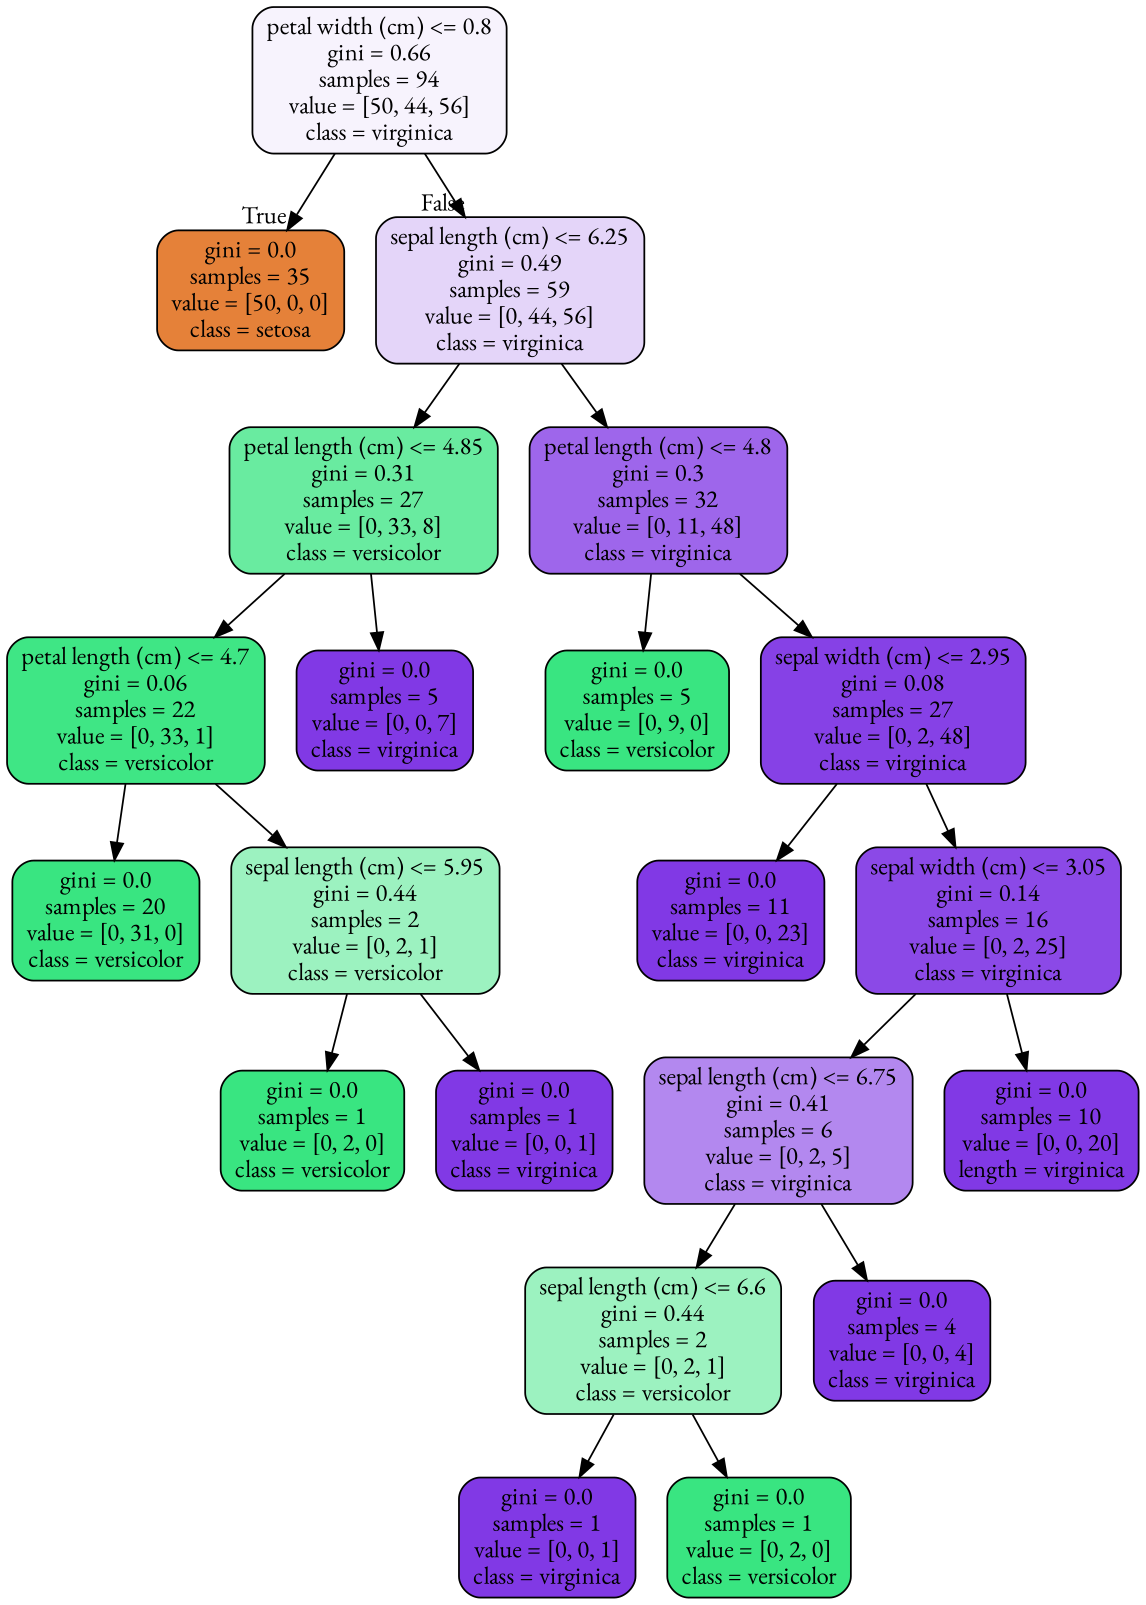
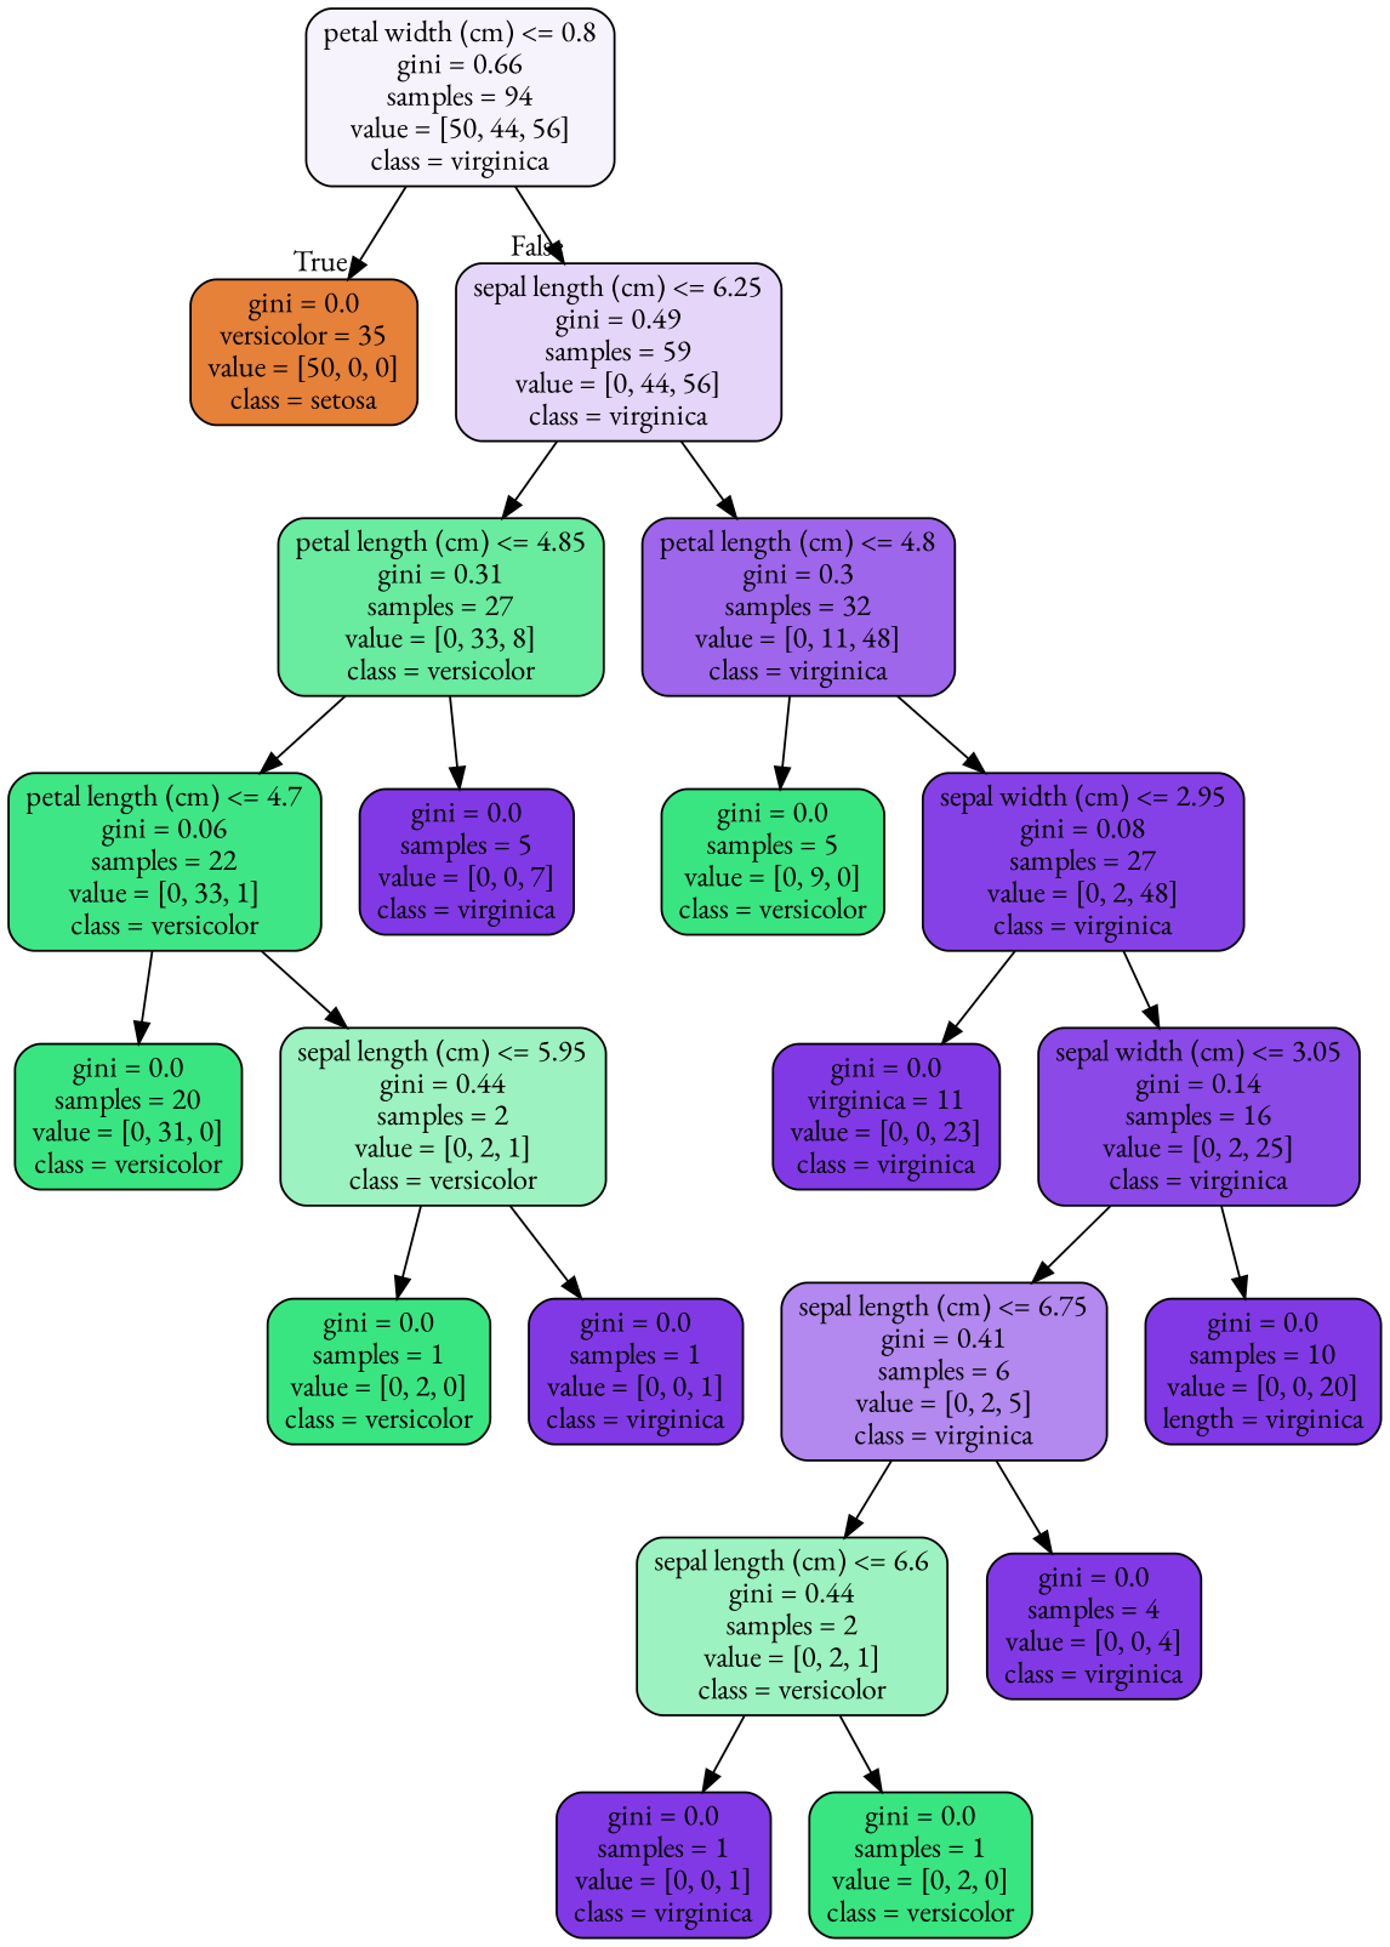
  digraph {
    fontname="EB Garamond"
    node [color=black fillcolor="#8139e5" fontname="EB Garamond" shape=box style="filled, rounded"]
    edge [fontname="EB Garamond"]
    n1 [fillcolor="#f7f3fd" label="petal width (cm) <= 0.8\ngini = 0.66\nsamples = 94\nvalue = [50, 44, 56]\nclass = virginica"]
-   n2 [fillcolor="#e58139" label="gini = 0.0\nsamples = 35\nvalue = [50, 0, 0]\nclass = setosa"]
+   n2 [fillcolor="#e58139" label="gini = 0.0\nversicolor = 35\nvalue = [50, 0, 0]\nclass = setosa"]
    n3 [fillcolor="#e4d5f9" label="sepal length (cm) <= 6.25\ngini = 0.49\nsamples = 59\nvalue = [0, 44, 56]\nclass = virginica"]
    n4 [fillcolor="#69eba0" label="petal length (cm) <= 4.85\ngini = 0.31\nsamples = 27\nvalue = [0, 33, 8]\nclass = versicolor"]
    n5 [fillcolor="#9e66eb" label="petal length (cm) <= 4.8\ngini = 0.3\nsamples = 32\nvalue = [0, 11, 48]\nclass = virginica"]
    n6 [fillcolor="#3fe685" label="petal length (cm) <= 4.7\ngini = 0.06\nsamples = 22\nvalue = [0, 33, 1]\nclass = versicolor"]
    n7 [label="gini = 0.0\nsamples = 5\nvalue = [0, 0, 7]\nclass = virginica"]
    n8 [fillcolor="#39e581" label="gini = 0.0\nsamples = 5\nvalue = [0, 9, 0]\nclass = versicolor"]
    n9 [fillcolor="#8641e6" label="sepal width (cm) <= 2.95\ngini = 0.08\nsamples = 27\nvalue = [0, 2, 48]\nclass = virginica"]
    n10 [fillcolor="#39e581" label="gini = 0.0\nsamples = 20\nvalue = [0, 31, 0]\nclass = versicolor"]
    n11 [fillcolor="#9cf2c0" label="sepal length (cm) <= 5.95\ngini = 0.44\nsamples = 2\nvalue = [0, 2, 1]\nclass = versicolor"]
    n12 [fillcolor="#39e581" label="gini = 0.0\nsamples = 1\nvalue = [0, 2, 0]\nclass = versicolor"]
    n13 [label="gini = 0.0\nsamples = 1\nvalue = [0, 0, 1]\nclass = virginica"]
-   n14 [label="gini = 0.0\nsamples = 11\nvalue = [0, 0, 23]\nclass = virginica"]
+   n14 [label="gini = 0.0\nvirginica = 11\nvalue = [0, 0, 23]\nclass = virginica"]
    n15 [fillcolor="#8b49e7" label="sepal width (cm) <= 3.05\ngini = 0.14\nsamples = 16\nvalue = [0, 2, 25]\nclass = virginica"]
    n16 [fillcolor="#b388ef" label="sepal length (cm) <= 6.75\ngini = 0.41\nsamples = 6\nvalue = [0, 2, 5]\nclass = virginica"]
    n17 [label="gini = 0.0\nsamples = 10\nvalue = [0, 0, 20]\nlength = virginica"]
    n18 [fillcolor="#9cf2c0" label="sepal length (cm) <= 6.6\ngini = 0.44\nsamples = 2\nvalue = [0, 2, 1]\nclass = versicolor"]
    n19 [label="gini = 0.0\nsamples = 4\nvalue = [0, 0, 4]\nclass = virginica"]
    n20 [label="gini = 0.0\nsamples = 1\nvalue = [0, 0, 1]\nclass = virginica"]
    n21 [fillcolor="#39e581" label="gini = 0.0\nsamples = 1\nvalue = [0, 2, 0]\nclass = versicolor"]
    n1 -> n2 [headlabel=True labelangle=45 labeldistance=2.5]
    n1 -> n3 [headlabel=False labelangle=-45 labeldistance=2.5]
    n3 -> n4
    n3 -> n5
    n4 -> n6
    n4 -> n7
    n5 -> n8
    n5 -> n9
    n6 -> n10
    n6 -> n11
    n9 -> n14
    n9 -> n15
    n11 -> n12
    n11 -> n13
    n15 -> n16
    n15 -> n17
    n16 -> n18
    n16 -> n19
    n18 -> n20
    n18 -> n21
  }
